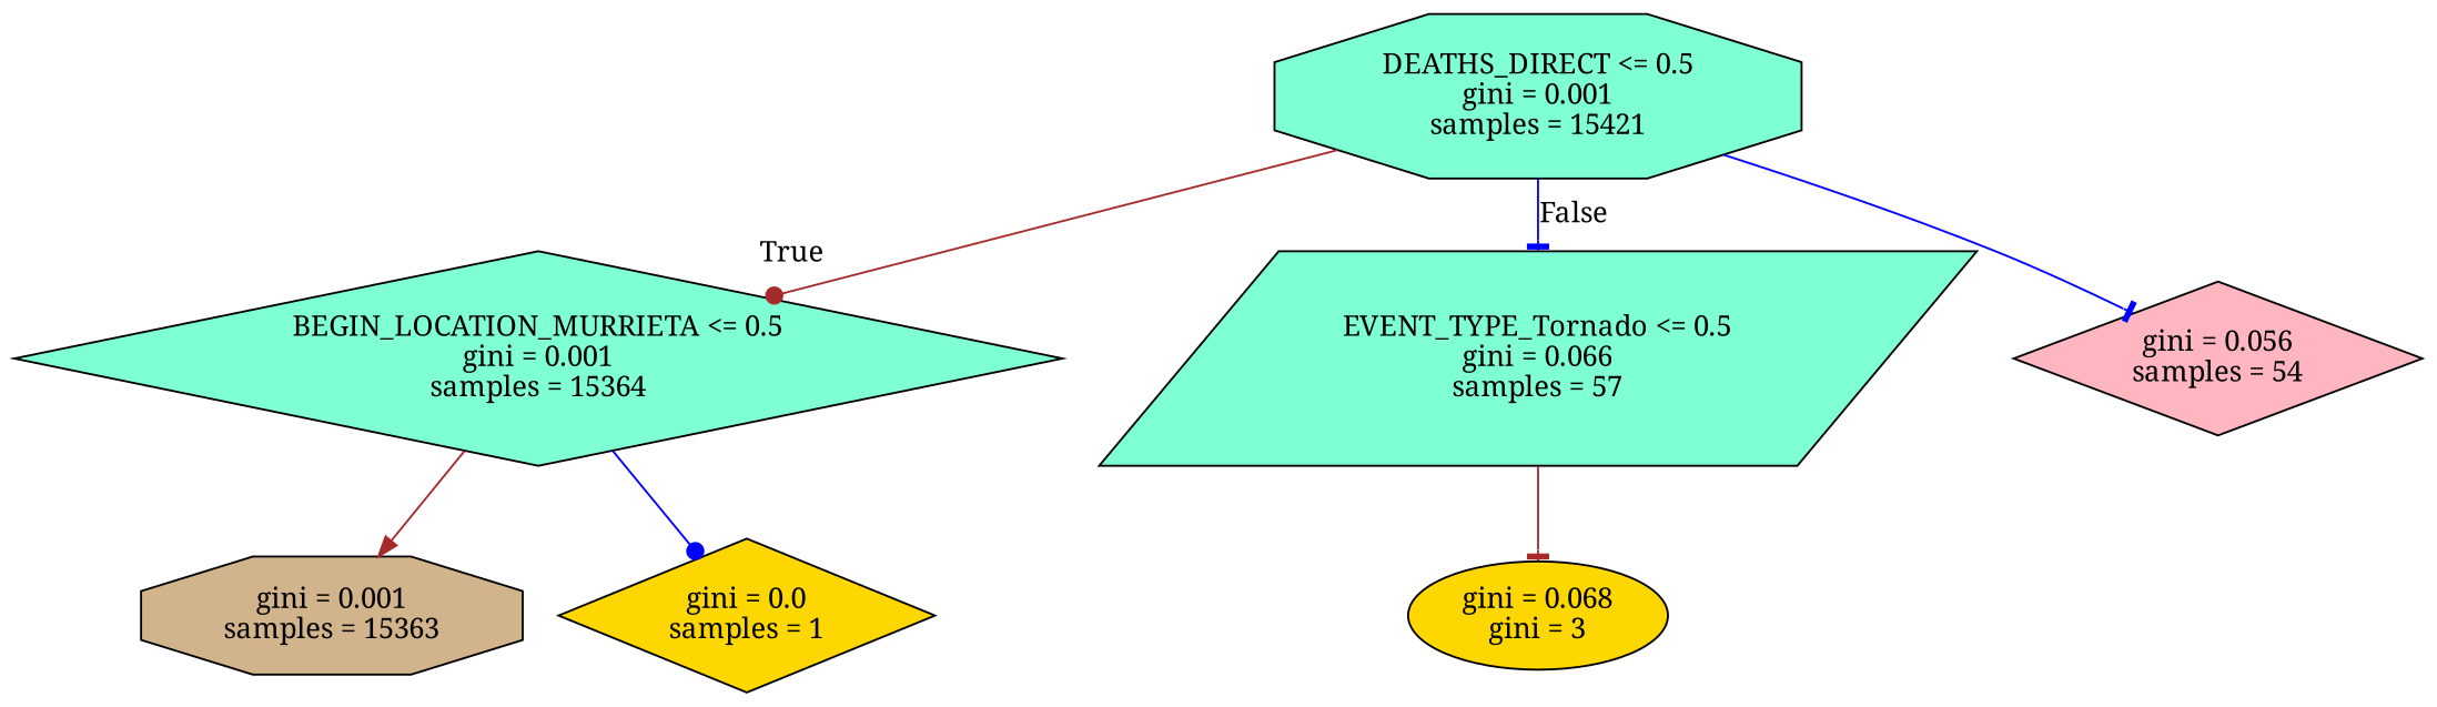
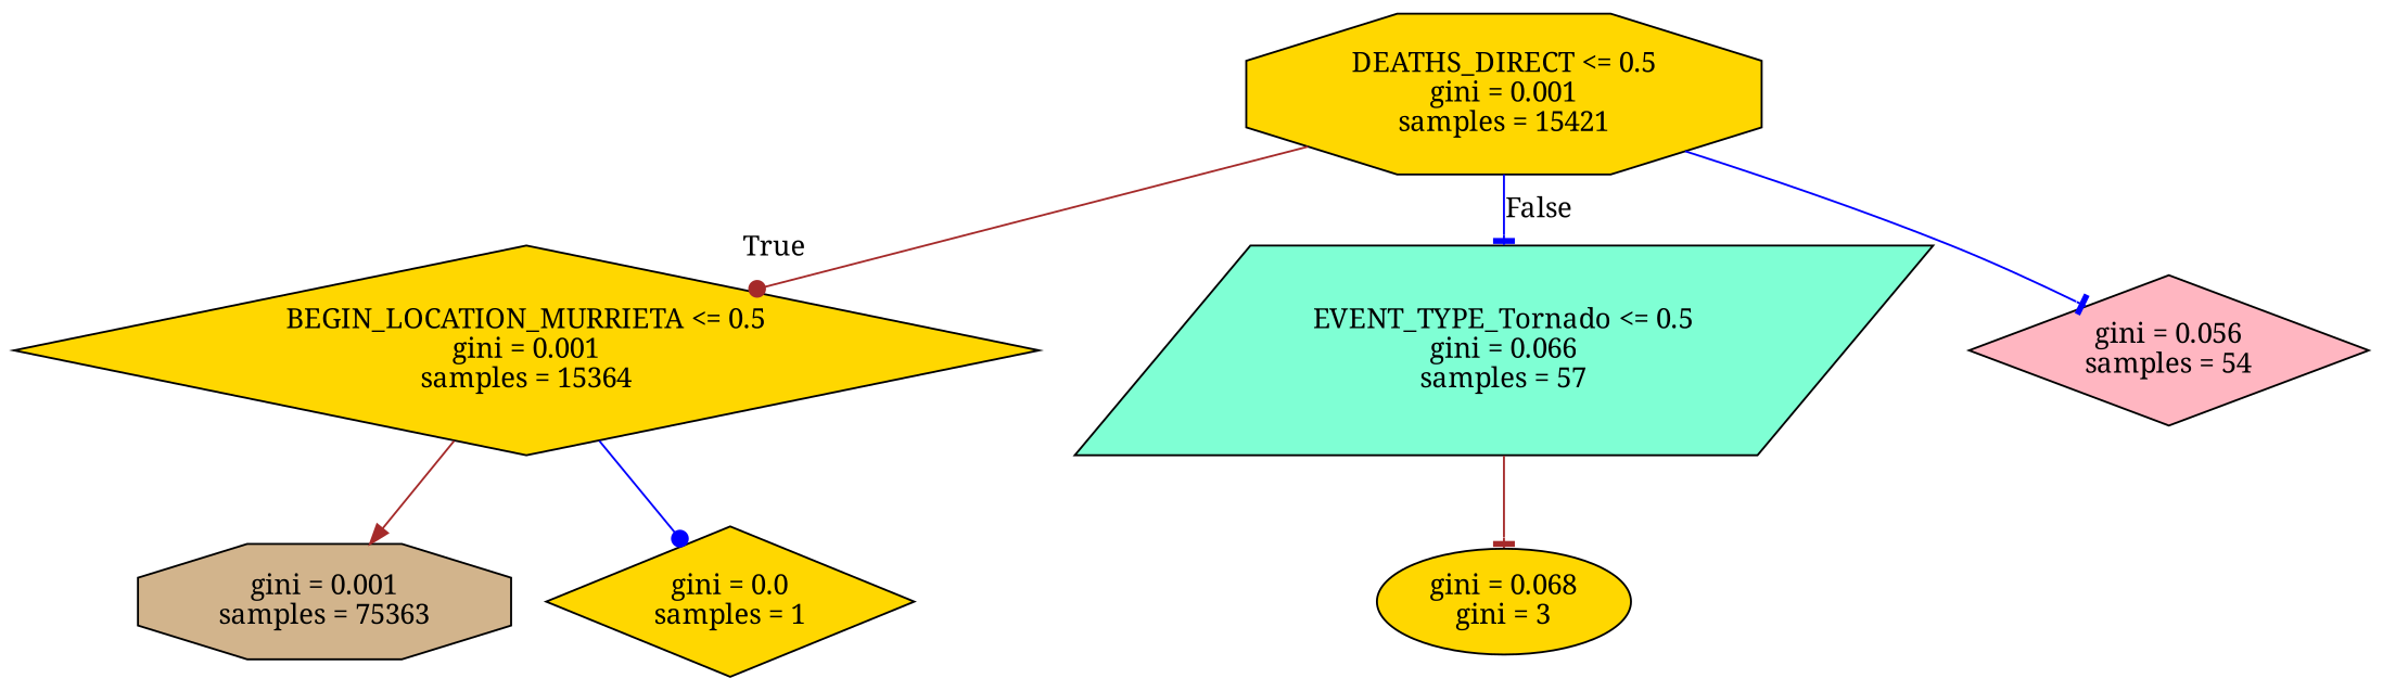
  digraph {
    fontname="Noto Serif"
    node [fillcolor=gold fontname="Noto Serif" shape=diamond style=filled]
    edge [arrowhead=tee color=brown fontname="Noto Serif"]
-   n1 [fillcolor=aquamarine label="DEATHS_DIRECT <= 0.5\ngini = 0.001\nsamples = 15421" shape=octagon]
-   n2 [fillcolor=aquamarine label="BEGIN_LOCATION_MURRIETA <= 0.5\ngini = 0.001\nsamples = 15364"]
+   n1 [label="DEATHS_DIRECT <= 0.5\ngini = 0.001\nsamples = 15421" shape=octagon]
+   n2 [label="BEGIN_LOCATION_MURRIETA <= 0.5\ngini = 0.001\nsamples = 15364"]
    n3 [fillcolor=aquamarine label="EVENT_TYPE_Tornado <= 0.5\ngini = 0.066\nsamples = 57" shape=parallelogram]
    n4 [fillcolor=lightpink label="gini = 0.056\nsamples = 54"]
-   n5 [fillcolor=tan label="gini = 0.001\nsamples = 15363" shape=octagon]
+   n5 [fillcolor=tan label="gini = 0.001\nsamples = 75363" shape=octagon]
    n6 [label="gini = 0.0\nsamples = 1"]
    n7 [label="gini = 0.068\ngini = 3" shape=ellipse]
    n1 -> n2 [arrowhead=dot headlabel=True labelangle=45 labeldistance=2.5]
    n1 -> n3 [color=blue headlabel=False labelangle=-45 labeldistance=2.5]
    n1 -> n4 [color=blue]
    n2 -> n5 [arrowhead=normal]
    n2 -> n6 [arrowhead=dot color=blue]
    n3 -> n7
  }
